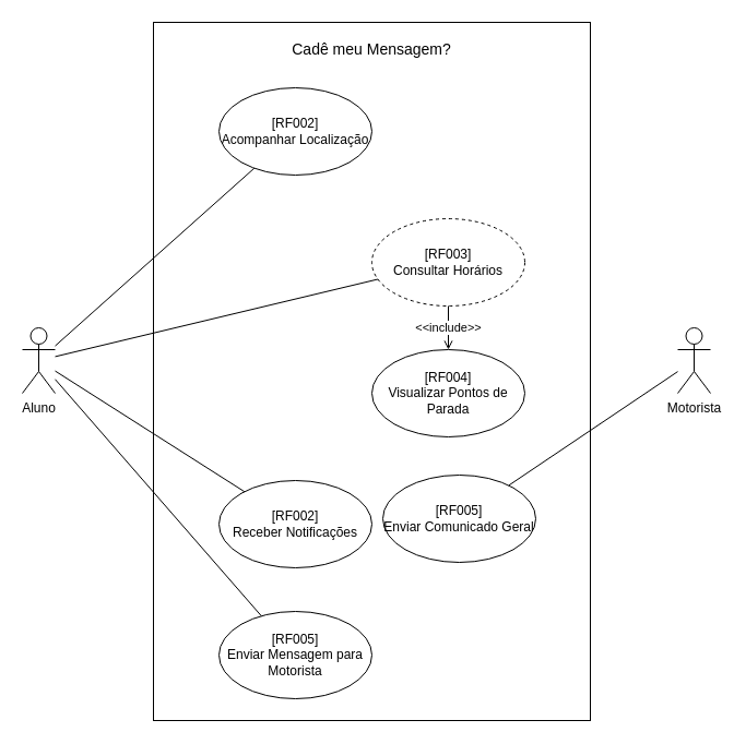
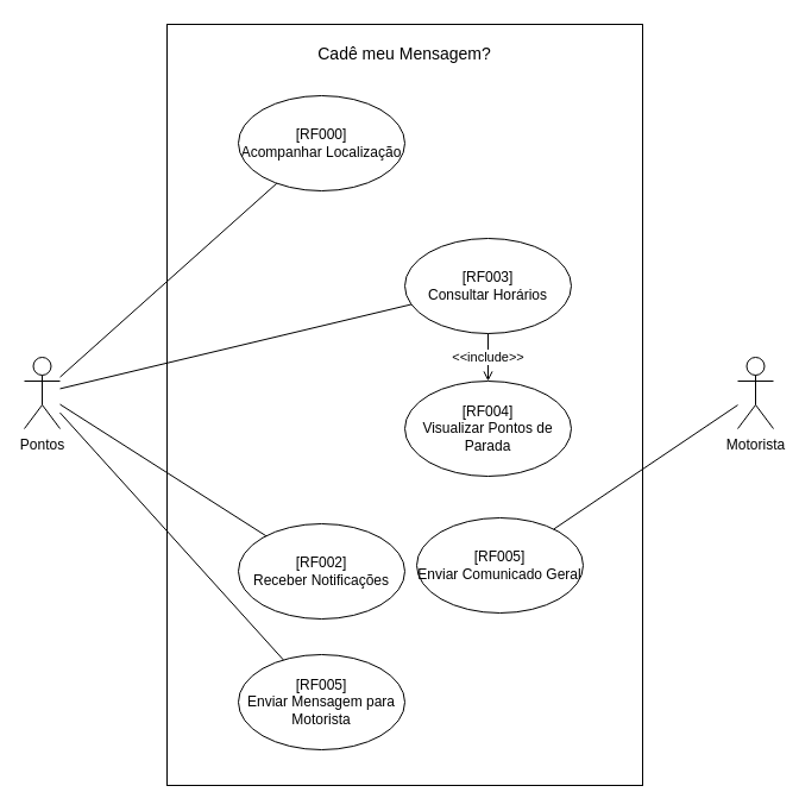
  <mxCell id="0" />
  <mxCell id="1" parent="0" />
- <mxCell id="2" value="Aluno" style="shape=umlActor;verticalLabelPosition=bottom;verticalAlign=top;html=1;outlineConnect=0;" vertex="1" parent="1"><mxGeometry x="20" y="300" width="30" height="60" as="geometry" /></mxCell>
+ <mxCell id="2" value="Pontos" style="shape=umlActor;verticalLabelPosition=bottom;verticalAlign=top;html=1;outlineConnect=0;" vertex="1" parent="1"><mxGeometry x="20" y="300" width="30" height="60" as="geometry" /></mxCell>
  <mxCell id="3" value="Motorista" style="shape=umlActor;verticalLabelPosition=bottom;verticalAlign=top;html=1;outlineConnect=0;" vertex="1" parent="1"><mxGeometry x="620" y="300" width="30" height="60" as="geometry" /></mxCell>
  <mxCell id="4" value="" style="rounded=0;whiteSpace=wrap;html=1;" vertex="1" parent="1"><mxGeometry x="140" y="20" width="400" height="640" as="geometry" /></mxCell>
  <mxCell id="5" value="Cadê meu Mensagem?" style="text;html=1;align=center;verticalAlign=top;whiteSpace=wrap;rounded=0;fontSize=14;" vertex="1" parent="1"><mxGeometry x="245" y="30" width="190" height="30" as="geometry" /></mxCell>
- <mxCell id="6" value="[RF002]&lt;br&gt;Acompanhar Localização" style="ellipse;whiteSpace=wrap;html=1;align=center;" vertex="1" parent="1"><mxGeometry x="200" y="80" width="140" height="80" as="geometry" /></mxCell>
- <mxCell id="7" value="[RF003]&lt;br&gt;Consultar Horários" style="ellipse;whiteSpace=wrap;html=1;align=center;dashed=1;" vertex="1" parent="1"><mxGeometry x="340" y="200" width="140" height="80" as="geometry" /></mxCell>
+ <mxCell id="6" value="[RF000]&lt;br&gt;Acompanhar Localização" style="ellipse;whiteSpace=wrap;html=1;align=center;" vertex="1" parent="1"><mxGeometry x="200" y="80" width="140" height="80" as="geometry" /></mxCell>
+ <mxCell id="7" value="[RF003]&lt;br&gt;Consultar Horários" style="ellipse;whiteSpace=wrap;html=1;align=center;" vertex="1" parent="1"><mxGeometry x="340" y="200" width="140" height="80" as="geometry" /></mxCell>
  <mxCell id="8" value="[RF004]&lt;br&gt;Visualizar Pontos de Parada" style="ellipse;whiteSpace=wrap;html=1;align=center;" vertex="1" parent="1"><mxGeometry x="340" y="320" width="140" height="80" as="geometry" /></mxCell>
  <mxCell id="9" value="[RF002]&lt;br&gt;Receber Notificações" style="ellipse;whiteSpace=wrap;html=1;align=center;" vertex="1" parent="1"><mxGeometry x="200" y="440" width="140" height="80" as="geometry" /></mxCell>
- <mxCell id="10" value="[RF005]&lt;br&gt;Enviar Mensagem para Motorista" style="ellipse;whiteSpace=wrap;html=1;align=center;" vertex="1" parent="1"><mxGeometry x="200" y="560" width="140" height="80" as="geometry" /></mxCell>
+ <mxCell id="10" value="[RF005]&lt;br&gt;Enviar Mensagem para Motorista" style="ellipse;whiteSpace=wrap;html=1;align=center;" vertex="1" parent="1"><mxGeometry x="200" y="550" width="140" height="80" as="geometry" /></mxCell>
  <mxCell id="11" value="[RF005]&lt;br&gt;Enviar Comunicado Geral" style="ellipse;whiteSpace=wrap;html=1;align=center;" vertex="1" parent="1"><mxGeometry x="350" y="435" width="140" height="80" as="geometry" /></mxCell>
  <mxCell id="12" style="endArrow=none;html=1;rounded=0;" edge="1" parent="1" source="2" target="6"><mxGeometry relative="1" as="geometry" /></mxCell>
  <mxCell id="13" style="endArrow=none;html=1;rounded=0;" edge="1" parent="1" source="2" target="7"><mxGeometry relative="1" as="geometry" /></mxCell>
  <mxCell id="14" style="endArrow=none;html=1;rounded=0;" edge="1" parent="1" source="2" target="9"><mxGeometry relative="1" as="geometry" /></mxCell>
  <mxCell id="15" style="endArrow=none;html=1;rounded=0;" edge="1" parent="1" source="2" target="10"><mxGeometry relative="1" as="geometry" /></mxCell>
  <mxCell id="16" style="endArrow=none;html=1;rounded=0;" edge="1" parent="1" source="3" target="11"><mxGeometry relative="1" as="geometry" /></mxCell>
  <mxCell id="17" value="&amp;lt;&amp;lt;include&amp;gt;&amp;gt;" style="endArrow=open;endFill=0;dashed=0;html=1;rounded=0;" edge="1" parent="1" source="7" target="8"><mxGeometry relative="1" as="geometry" /></mxCell>
